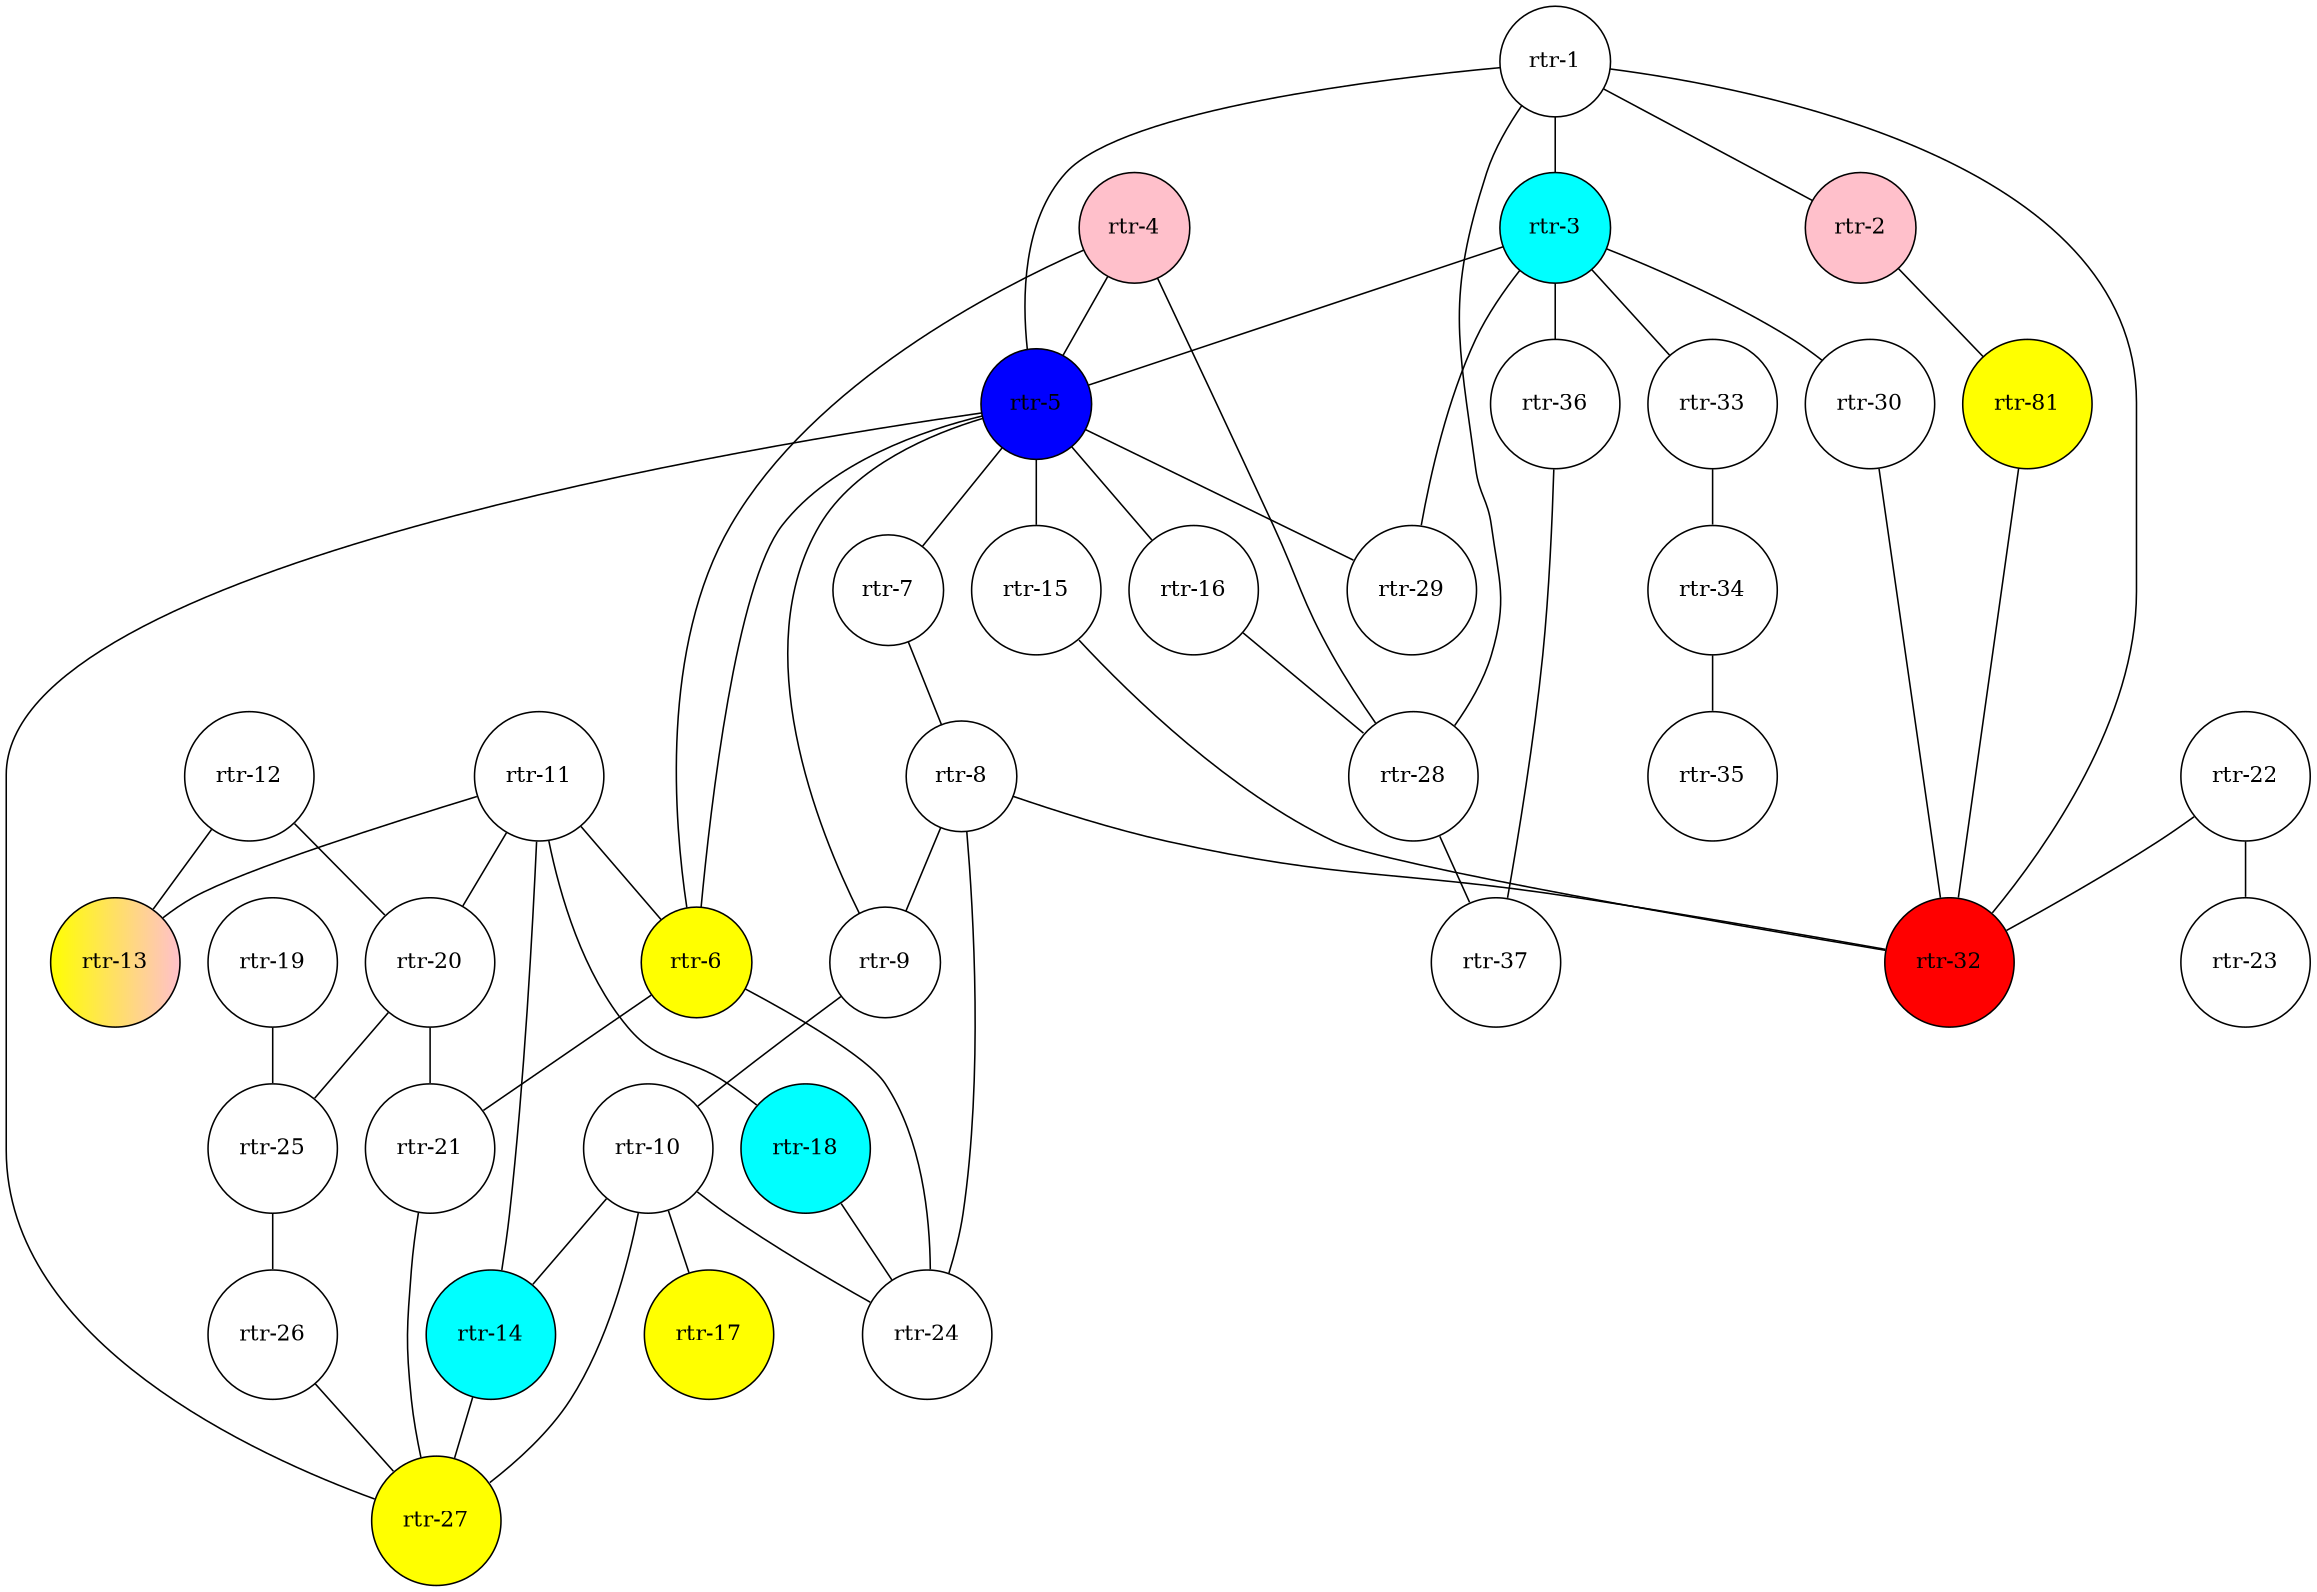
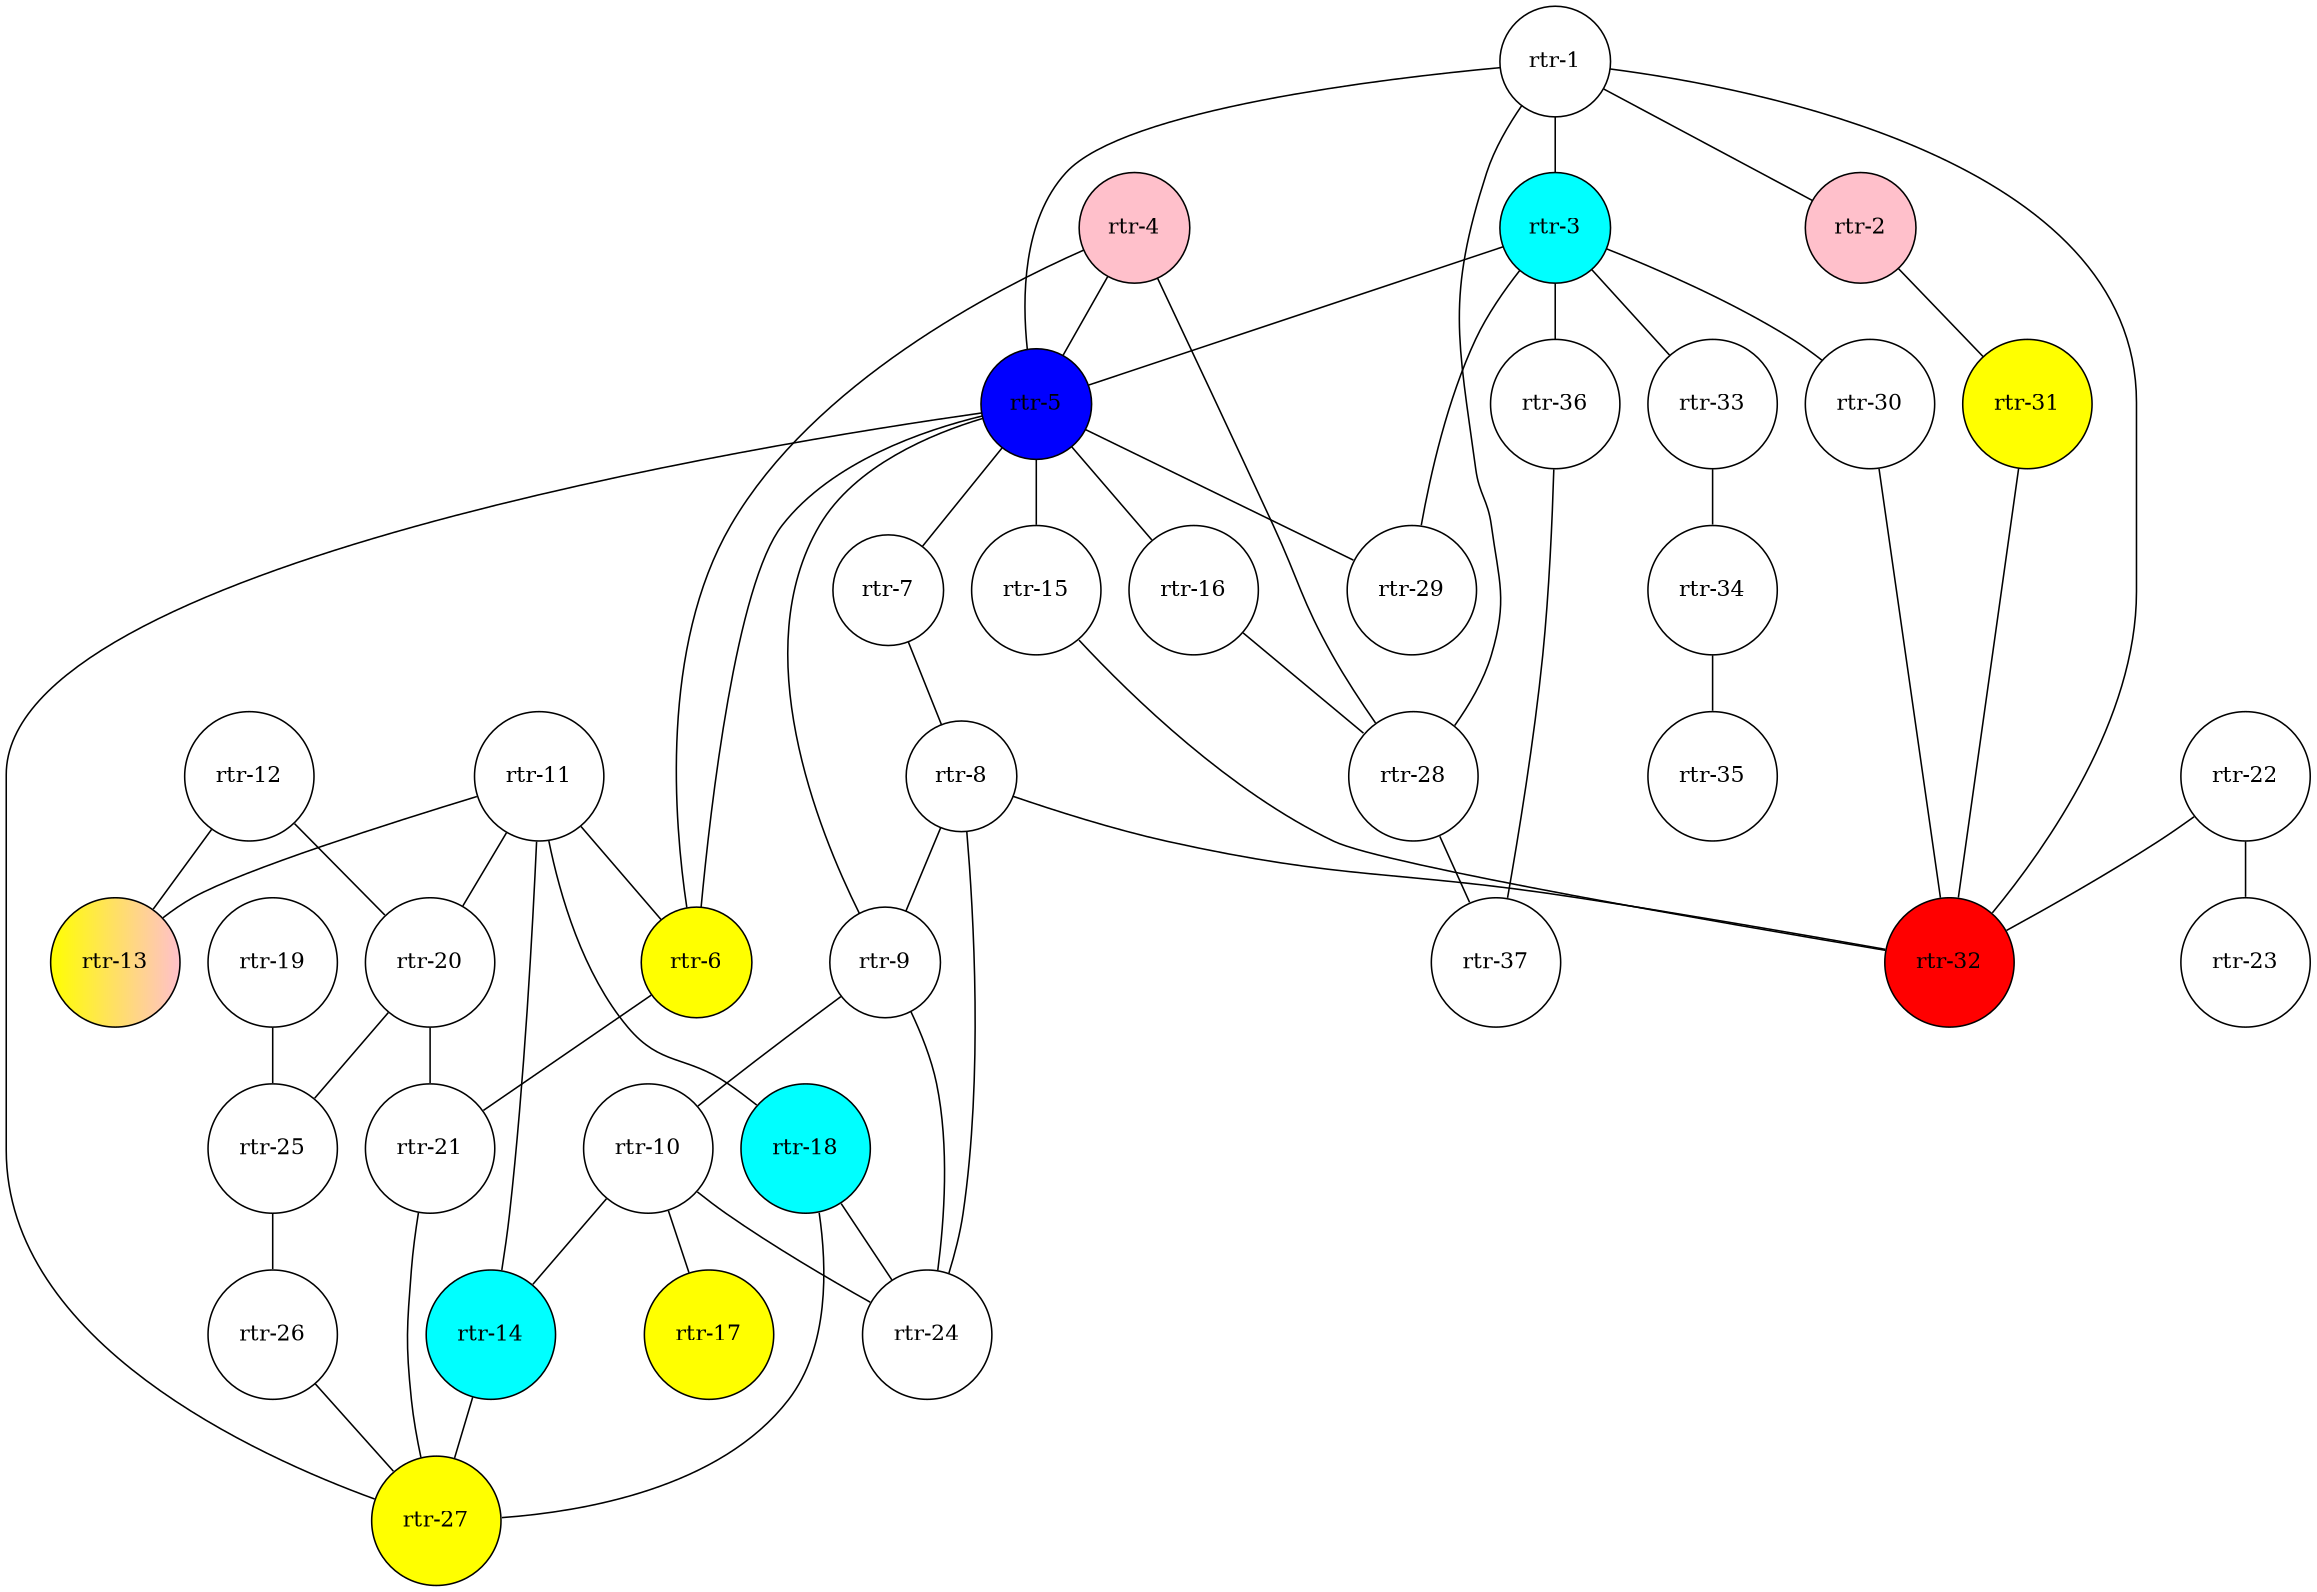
  graph {
    node [fillcolor=white shape=circle style=filled]
    n1 [fillcolor=pink label="rtr-2" width=0.1]
-   n2 [fillcolor=yellow label="rtr-81" width=0.1]
+   n2 [fillcolor=yellow label="rtr-31" width=0.1]
    n3 [fillcolor=red label="rtr-32" width=0.1]
    n4 [fillcolor=pink label="rtr-4" width=0.1]
    n5 [fillcolor=blue label="rtr-5" width=0.1]
    n6 [fillcolor=yellow label="rtr-6" width=0.1]
    n7 [label="rtr-28" width=0.1]
    n8 [label="rtr-7" width=0.1]
    n9 [label="rtr-9" width=0.1]
    n10 [label="rtr-15" width=0.1]
    n11 [label="rtr-16" width=0.1]
    n12 [fillcolor=yellow label="rtr-27" width=0.1]
    n13 [label="rtr-29" width=0.1]
    n14 [label="rtr-21" width=0.1]
    n15 [label="rtr-37" width=0.1]
    n16 [label="rtr-1" width=0.1]
    n17 [fillcolor=aqua label="rtr-3" width=0.1]
    n18 [label="rtr-30" width=0.1]
    n19 [label="rtr-33" width=0.1]
    n20 [label="rtr-36" width=0.1]
    n21 [label="rtr-8" width=0.1]
    n22 [label="rtr-24" width=0.1]
    n23 [label="rtr-10" width=0.1]
    n24 [label="rtr-34" width=0.1]
    n25 [label="rtr-35" width=0.1]
    n26 [fillcolor=aqua label="rtr-14" width=0.1]
    n27 [fillcolor=yellow label="rtr-17" width=0.1]
    n28 [label="rtr-11" width=0.1]
    n29 [fillcolor="yellow:pink" label="rtr-13" width=0.1]
    n30 [fillcolor=aqua label="rtr-18" width=0.1]
    n31 [label="rtr-20" width=0.1]
    n32 [label="rtr-12" width=0.1]
    n33 [label="rtr-25" width=0.1]
    n34 [label="rtr-19" width=0.1]
    n35 [label="rtr-26" width=0.1]
    n36 [label="rtr-22" width=0.1]
    n37 [label="rtr-23" width=0.1]
    n1 -- n2
    n2 -- n3
    n4 -- n5
    n4 -- n6
    n4 -- n7
    n5 -- n6
    n5 -- n8
    n5 -- n9
    n5 -- n10
    n5 -- n11
    n5 -- n12
    n5 -- n13
    n6 -- n14
    n7 -- n15
    n8 -- n21
-   n6 -- n22
+   n9 -- n22
    n9 -- n23
    n10 -- n3
    n11 -- n7
    n14 -- n12
    n16 -- n1
    n16 -- n3
    n16 -- n5
    n16 -- n7
    n16 -- n17
    n17 -- n5
    n17 -- n13
    n17 -- n18
    n17 -- n19
    n17 -- n20
    n18 -- n3
    n19 -- n24
    n20 -- n15
    n21 -- n3
    n21 -- n9
    n21 -- n22
-   n23 -- n12
+   n30 -- n12
    n23 -- n22
    n23 -- n26
    n23 -- n27
    n24 -- n25
    n26 -- n12
    n28 -- n6
    n28 -- n26
    n28 -- n29
    n28 -- n30
    n28 -- n31
    n30 -- n22
    n31 -- n14
    n31 -- n33
    n32 -- n29
    n32 -- n31
    n33 -- n35
    n34 -- n33
    n35 -- n12
    n36 -- n3
    n36 -- n37
  }
